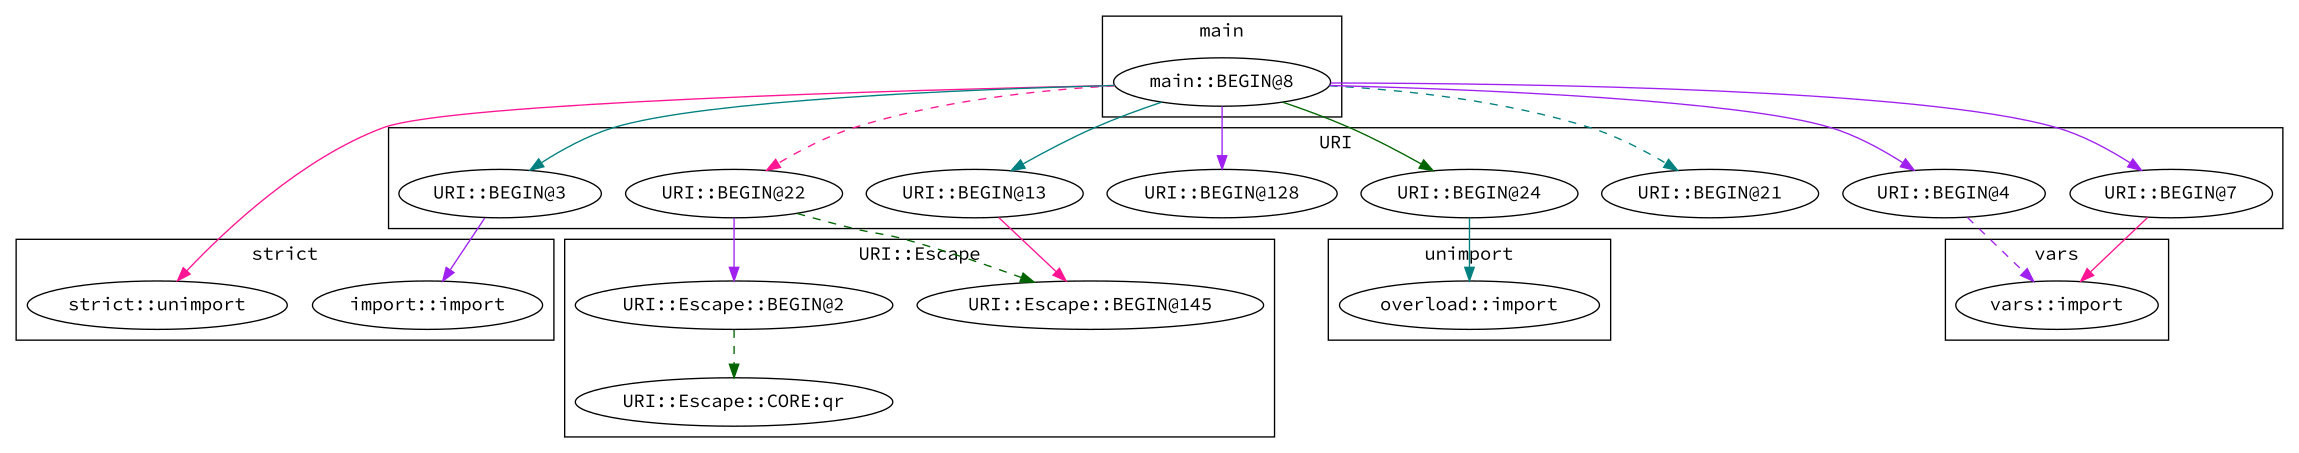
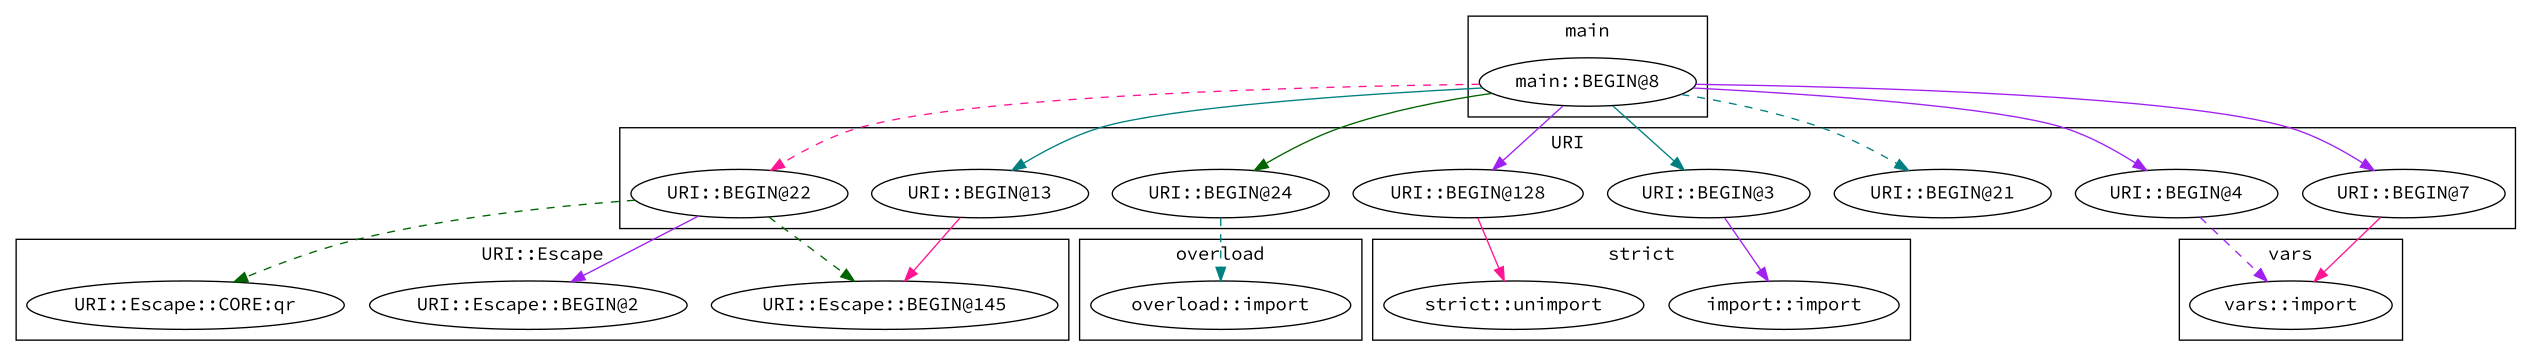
  digraph {
    fontname="Source Code Pro"
    node [fontname="Source Code Pro"]
    edge [color=purple fontname="Source Code Pro" style=solid]
    n1 [label="import::import"]
    "strict::unimport"
    "vars::import"
    "URI::Escape::BEGIN@145"
    "URI::Escape::BEGIN@2"
    "URI::Escape::CORE:qr"
    "URI::BEGIN@22"
    "URI::BEGIN@13"
    "URI::BEGIN@21"
    "URI::BEGIN@24"
    "URI::BEGIN@128"
    "URI::BEGIN@7"
    "URI::BEGIN@4"
    "URI::BEGIN@3"
    "overload::import"
    "main::BEGIN@8"
    subgraph cluster_1 {
      label="strict"
      n1
      "strict::unimport"
    }
    subgraph cluster_2 {
      label=vars
      "vars::import"
    }
    subgraph cluster_3 {
      label="URI::Escape"
      "URI::Escape::BEGIN@145"
      "URI::Escape::BEGIN@2"
      "URI::Escape::CORE:qr"
    }
    subgraph cluster_4 {
      label=URI
      "URI::BEGIN@22"
      "URI::BEGIN@13"
      "URI::BEGIN@21"
      "URI::BEGIN@24"
      "URI::BEGIN@128"
      "URI::BEGIN@7"
      "URI::BEGIN@4"
      "URI::BEGIN@3"
    }
    subgraph cluster_5 {
-     label=unimport
+     label=overload
      "overload::import"
    }
    subgraph cluster_6 {
      label=main
      "main::BEGIN@8"
    }
    "URI::BEGIN@22" -> "URI::Escape::BEGIN@145" [color=darkgreen style=dashed]
    "URI::BEGIN@22" -> "URI::Escape::BEGIN@2"
-   "URI::Escape::BEGIN@2" -> "URI::Escape::CORE:qr" [color=darkgreen style=dashed]
+   "URI::BEGIN@22" -> "URI::Escape::CORE:qr" [color=darkgreen style=dashed]
    "URI::BEGIN@13" -> "URI::Escape::BEGIN@145" [color=deeppink]
-   "URI::BEGIN@24" -> "overload::import" [color=teal]
-   "main::BEGIN@8" -> "strict::unimport" [color=deeppink]
+   "URI::BEGIN@24" -> "overload::import" [color=teal style=dashed]
+   "URI::BEGIN@128" -> "strict::unimport" [color=deeppink]
    "URI::BEGIN@7" -> "vars::import" [color=deeppink]
    "URI::BEGIN@4" -> "vars::import" [style=dashed]
    "URI::BEGIN@3" -> n1
    "main::BEGIN@8" -> "URI::BEGIN@22" [color=deeppink style=dashed]
    "main::BEGIN@8" -> "URI::BEGIN@13" [color=teal]
    "main::BEGIN@8" -> "URI::BEGIN@21" [color=teal style=dashed]
    "main::BEGIN@8" -> "URI::BEGIN@24" [color=darkgreen]
    "main::BEGIN@8" -> "URI::BEGIN@128"
    "main::BEGIN@8" -> "URI::BEGIN@7"
    "main::BEGIN@8" -> "URI::BEGIN@4"
    "main::BEGIN@8" -> "URI::BEGIN@3" [color=teal]
  }
